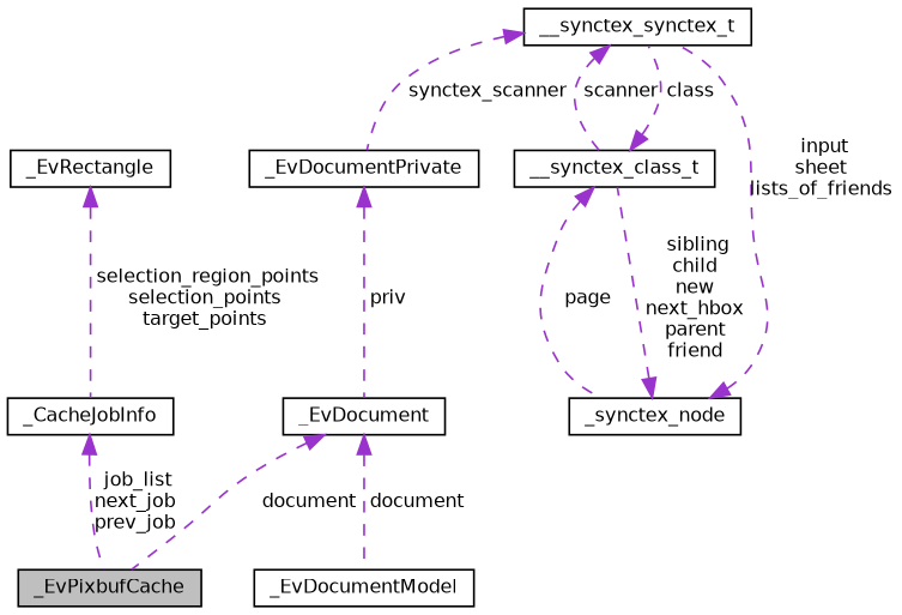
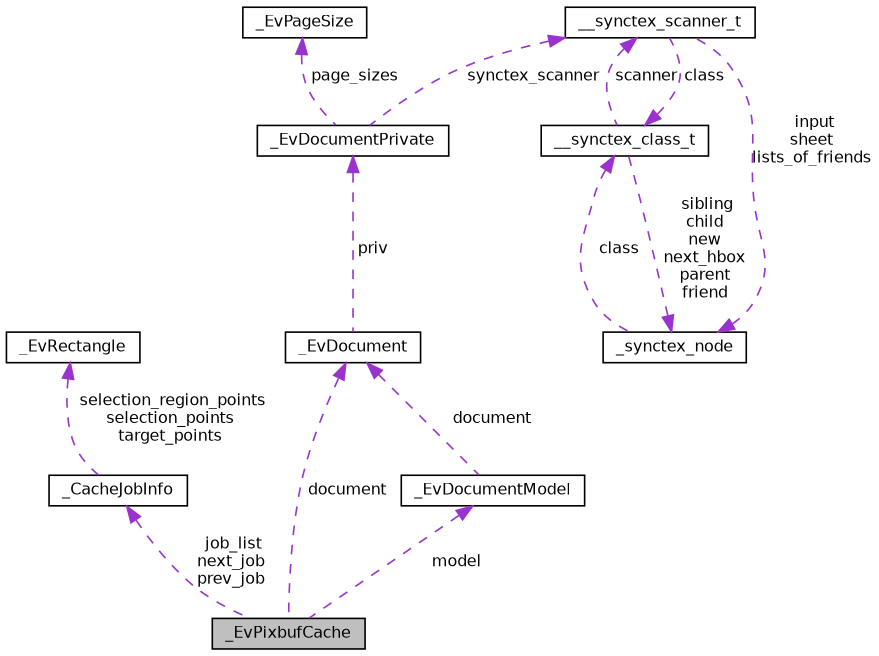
  digraph {
    node [color=black fillcolor=white fontname=Helvetica fontsize=10 shape=record style=filled]
    edge [color=darkorchid3 dir=back fontname=Helvetica fontsize=10 labelfontname=Helvetica labelfontsize=10 style=dashed]
    n1 [fillcolor=grey75 fontcolor=black height=0.2 label=_EvPixbufCache width=0.4]
    n2 [height=0.2 label=_CacheJobInfo width=0.4]
    n3 [height=0.2 label=_EvRectangle width=0.4]
    n4 [height=0.2 label=_EvDocumentModel width=0.4]
    n5 [height=0.2 label=_EvDocument width=0.4]
    n6 [height=0.2 label=_EvDocumentPrivate width=0.4]
-   n8 [height=0.2 label=__synctex_synctex_t width=0.4]
+   n7 [height=0.2 label=_EvPageSize width=0.4]
+   n8 [height=0.2 label=__synctex_scanner_t width=0.4]
    n9 [height=0.2 label=__synctex_class_t width=0.4]
    n10 [height=0.2 label=_synctex_node width=0.4]
    n2 -> n1 [label=" job_list\nnext_job\nprev_job"]
    n3 -> n2 [label=" selection_region_points\nselection_points\ntarget_points"]
+   n4 -> n1 [label=" model"]
    n5 -> n1 [label=" document"]
    n5 -> n4 [label=" document"]
    n6 -> n5 [label=" priv"]
+   n7 -> n6 [label=" page_sizes"]
    n8 -> n6 [label=" synctex_scanner"]
    n8 -> n9 [label=" scanner"]
    n9 -> n8 [label=" class"]
-   n9 -> n10 [label=" page"]
+   n9 -> n10 [label=" class"]
    n10 -> n8 [label=" input\nsheet\nlists_of_friends"]
    n10 -> n9 [label=" sibling\nchild\nnew\nnext_hbox\nparent\nfriend"]
  }
